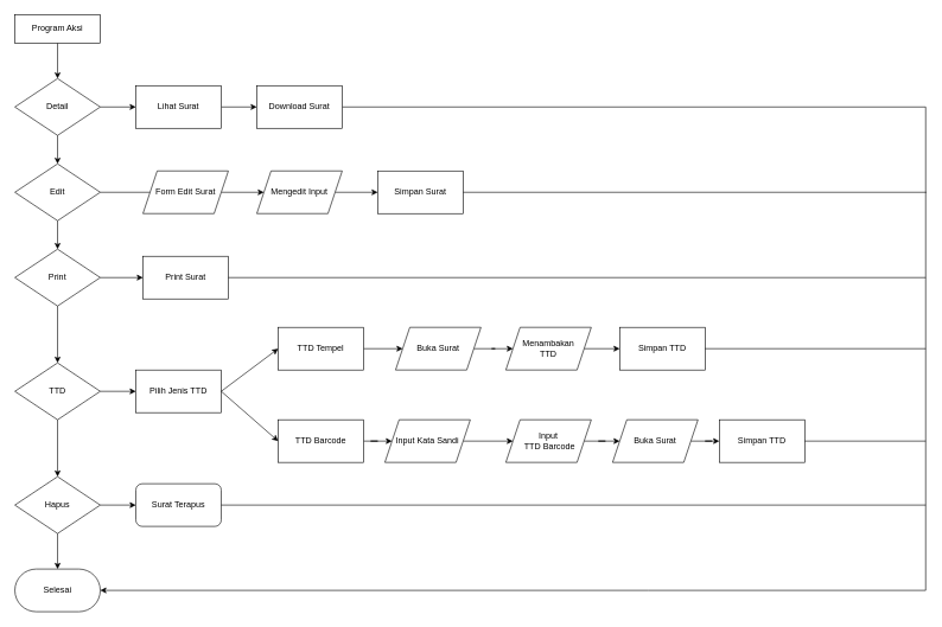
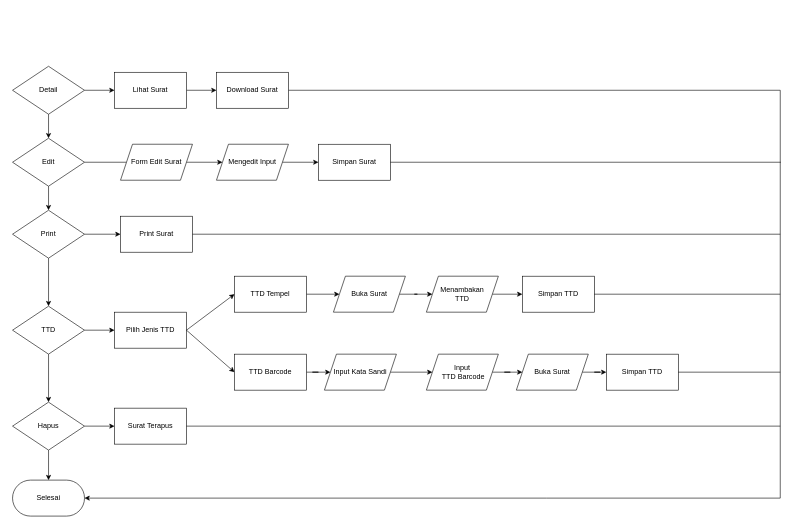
  <mxCell id="0" />
  <mxCell id="1" parent="0" />
- <mxCell id="2" style="edgeStyle=orthogonalEdgeStyle;rounded=0;orthogonalLoop=1;jettySize=auto;html=1;entryX=0.5;entryY=0;entryDx=0;entryDy=0;" edge="1" parent="1" source="3" target="6"><mxGeometry relative="1" as="geometry" /></mxCell>
- <mxCell id="3" value="Program Aksi" style="rounded=0;whiteSpace=wrap;html=1;" vertex="1" parent="1"><mxGeometry x="20" y="20" width="120" height="40" as="geometry" /></mxCell>
  <mxCell id="4" style="edgeStyle=orthogonalEdgeStyle;rounded=0;orthogonalLoop=1;jettySize=auto;html=1;entryX=0.5;entryY=0;entryDx=0;entryDy=0;" edge="1" parent="1" source="6" target="9"><mxGeometry relative="1" as="geometry" /></mxCell>
  <mxCell id="5" style="edgeStyle=orthogonalEdgeStyle;rounded=0;orthogonalLoop=1;jettySize=auto;html=1;entryX=0;entryY=0.5;entryDx=0;entryDy=0;" edge="1" parent="1" source="6" target="20"><mxGeometry relative="1" as="geometry" /></mxCell>
  <mxCell id="6" value="Detail" style="rhombus;whiteSpace=wrap;html=1;" vertex="1" parent="1"><mxGeometry x="20" y="110" width="120" height="80" as="geometry" /></mxCell>
  <mxCell id="7" style="edgeStyle=orthogonalEdgeStyle;rounded=0;orthogonalLoop=1;jettySize=auto;html=1;" edge="1" parent="1" source="9" target="12"><mxGeometry relative="1" as="geometry" /></mxCell>
  <mxCell id="8" style="edgeStyle=orthogonalEdgeStyle;rounded=0;orthogonalLoop=1;jettySize=auto;html=1;endArrow=none;" edge="1" parent="1" source="9" target="24"><mxGeometry relative="1" as="geometry" /></mxCell>
  <mxCell id="9" value="Edit" style="rhombus;whiteSpace=wrap;html=1;" vertex="1" parent="1"><mxGeometry x="20" y="230" width="120" height="80" as="geometry" /></mxCell>
  <mxCell id="10" style="edgeStyle=orthogonalEdgeStyle;rounded=0;orthogonalLoop=1;jettySize=auto;html=1;entryX=0.5;entryY=0;entryDx=0;entryDy=0;" edge="1" parent="1" source="12" target="15"><mxGeometry relative="1" as="geometry" /></mxCell>
  <mxCell id="11" style="edgeStyle=orthogonalEdgeStyle;rounded=0;orthogonalLoop=1;jettySize=auto;html=1;" edge="1" parent="1" source="12" target="28"><mxGeometry relative="1" as="geometry" /></mxCell>
  <mxCell id="12" value="Print" style="rhombus;whiteSpace=wrap;html=1;" vertex="1" parent="1"><mxGeometry x="20" y="350" width="120" height="80" as="geometry" /></mxCell>
  <mxCell id="13" style="edgeStyle=orthogonalEdgeStyle;rounded=0;orthogonalLoop=1;jettySize=auto;html=1;entryX=0.5;entryY=0;entryDx=0;entryDy=0;" edge="1" parent="1" source="15" target="18"><mxGeometry relative="1" as="geometry" /></mxCell>
  <mxCell id="14" style="edgeStyle=orthogonalEdgeStyle;rounded=0;orthogonalLoop=1;jettySize=auto;html=1;entryX=0;entryY=0.5;entryDx=0;entryDy=0;" edge="1" parent="1" source="15" target="29"><mxGeometry relative="1" as="geometry" /></mxCell>
  <mxCell id="15" value="TTD" style="rhombus;whiteSpace=wrap;html=1;" vertex="1" parent="1"><mxGeometry x="20" y="510" width="120" height="80" as="geometry" /></mxCell>
  <mxCell id="16" style="edgeStyle=orthogonalEdgeStyle;rounded=0;orthogonalLoop=1;jettySize=auto;html=1;" edge="1" parent="1" source="18" target="46"><mxGeometry relative="1" as="geometry" /></mxCell>
  <mxCell id="17" style="edgeStyle=orthogonalEdgeStyle;rounded=0;orthogonalLoop=1;jettySize=auto;html=1;" edge="1" parent="1" source="18" target="49"><mxGeometry relative="1" as="geometry" /></mxCell>
  <mxCell id="18" value="Hapus" style="rhombus;whiteSpace=wrap;html=1;" vertex="1" parent="1"><mxGeometry x="20" y="670" width="120" height="80" as="geometry" /></mxCell>
  <mxCell id="19" style="edgeStyle=orthogonalEdgeStyle;rounded=0;orthogonalLoop=1;jettySize=auto;html=1;" edge="1" parent="1" source="20" target="22"><mxGeometry relative="1" as="geometry" /></mxCell>
  <mxCell id="20" value="Lihat Surat" style="rounded=0;whiteSpace=wrap;html=1;" vertex="1" parent="1"><mxGeometry x="190" y="120" width="120" height="60" as="geometry" /></mxCell>
  <mxCell id="21" style="edgeStyle=orthogonalEdgeStyle;rounded=0;orthogonalLoop=1;jettySize=auto;html=1;" edge="1" parent="1" source="22"><mxGeometry relative="1" as="geometry"><mxPoint x="140" y="830" as="targetPoint" /><Array as="points"><mxPoint x="1300" y="150" /><mxPoint x="1300" y="830" /><mxPoint x="910" y="830" /></Array></mxGeometry></mxCell>
  <mxCell id="22" value="Download Surat" style="rounded=0;whiteSpace=wrap;html=1;" vertex="1" parent="1"><mxGeometry x="360" y="120" width="120" height="60" as="geometry" /></mxCell>
  <mxCell id="23" style="edgeStyle=orthogonalEdgeStyle;rounded=0;orthogonalLoop=1;jettySize=auto;html=1;" edge="1" parent="1" source="24" target="26"><mxGeometry relative="1" as="geometry" /></mxCell>
  <mxCell id="24" value="Form Edit Surat" style="shape=parallelogram;perimeter=parallelogramPerimeter;whiteSpace=wrap;html=1;fixedSize=1;" vertex="1" parent="1"><mxGeometry x="200" y="240" width="120" height="60" as="geometry" /></mxCell>
  <mxCell id="25" style="edgeStyle=orthogonalEdgeStyle;rounded=0;orthogonalLoop=1;jettySize=auto;html=1;" edge="1" parent="1" source="26" target="27"><mxGeometry relative="1" as="geometry" /></mxCell>
  <mxCell id="26" value="Mengedit Input" style="shape=parallelogram;perimeter=parallelogramPerimeter;whiteSpace=wrap;html=1;fixedSize=1;" vertex="1" parent="1"><mxGeometry x="360" y="240" width="120" height="60" as="geometry" /></mxCell>
  <mxCell id="27" value="Simpan Surat" style="rounded=0;whiteSpace=wrap;html=1;" vertex="1" parent="1"><mxGeometry x="530" y="240" width="120" height="60" as="geometry" /></mxCell>
  <mxCell id="28" value="Print Surat" style="rounded=0;whiteSpace=wrap;html=1;" vertex="1" parent="1"><mxGeometry x="200" y="360" width="120" height="60" as="geometry" /></mxCell>
  <mxCell id="29" value="Pilih Jenis TTD" style="rounded=0;whiteSpace=wrap;html=1;" vertex="1" parent="1"><mxGeometry x="190" y="520" width="120" height="60" as="geometry" /></mxCell>
  <mxCell id="30" style="edgeStyle=orthogonalEdgeStyle;rounded=0;orthogonalLoop=1;jettySize=auto;html=1;" edge="1" parent="1" source="31" target="35"><mxGeometry relative="1" as="geometry" /></mxCell>
  <mxCell id="31" value="Buka Surat" style="shape=parallelogram;perimeter=parallelogramPerimeter;whiteSpace=wrap;html=1;fixedSize=1;" vertex="1" parent="1"><mxGeometry x="555" y="460" width="120" height="60" as="geometry" /></mxCell>
  <mxCell id="32" style="edgeStyle=orthogonalEdgeStyle;rounded=0;orthogonalLoop=1;jettySize=auto;html=1;" edge="1" parent="1" source="33" target="31"><mxGeometry relative="1" as="geometry" /></mxCell>
  <mxCell id="33" value="TTD Tempel" style="rounded=0;whiteSpace=wrap;html=1;" vertex="1" parent="1"><mxGeometry x="390" y="460" width="120" height="60" as="geometry" /></mxCell>
  <mxCell id="34" style="edgeStyle=orthogonalEdgeStyle;rounded=0;orthogonalLoop=1;jettySize=auto;html=1;" edge="1" parent="1" source="35" target="36"><mxGeometry relative="1" as="geometry" /></mxCell>
  <mxCell id="35" value="Menambakan &lt;br&gt;TTD" style="shape=parallelogram;perimeter=parallelogramPerimeter;whiteSpace=wrap;html=1;fixedSize=1;" vertex="1" parent="1"><mxGeometry x="710" y="460" width="120" height="60" as="geometry" /></mxCell>
  <mxCell id="36" value="Simpan TTD" style="rounded=0;whiteSpace=wrap;html=1;" vertex="1" parent="1"><mxGeometry x="870" y="460" width="120" height="60" as="geometry" /></mxCell>
  <mxCell id="37" style="edgeStyle=orthogonalEdgeStyle;rounded=0;orthogonalLoop=1;jettySize=auto;html=1;" edge="1" parent="1" source="38" target="40"><mxGeometry relative="1" as="geometry" /></mxCell>
  <mxCell id="38" value="TTD Barcode" style="rounded=0;whiteSpace=wrap;html=1;" vertex="1" parent="1"><mxGeometry x="390" y="590" width="120" height="60" as="geometry" /></mxCell>
  <mxCell id="39" style="edgeStyle=orthogonalEdgeStyle;rounded=0;orthogonalLoop=1;jettySize=auto;html=1;" edge="1" parent="1" source="40" target="42"><mxGeometry relative="1" as="geometry" /></mxCell>
  <mxCell id="40" value="Input Kata Sandi" style="shape=parallelogram;perimeter=parallelogramPerimeter;whiteSpace=wrap;html=1;fixedSize=1;" vertex="1" parent="1"><mxGeometry x="540" y="590" width="120" height="60" as="geometry" /></mxCell>
  <mxCell id="41" style="edgeStyle=orthogonalEdgeStyle;rounded=0;orthogonalLoop=1;jettySize=auto;html=1;entryX=0;entryY=0.5;entryDx=0;entryDy=0;" edge="1" parent="1" source="42" target="45"><mxGeometry relative="1" as="geometry" /></mxCell>
  <mxCell id="42" value="Input&lt;br&gt;&amp;nbsp;TTD Barcode" style="shape=parallelogram;perimeter=parallelogramPerimeter;whiteSpace=wrap;html=1;fixedSize=1;" vertex="1" parent="1"><mxGeometry x="710" y="590" width="120" height="60" as="geometry" /></mxCell>
  <mxCell id="43" value="Simpan TTD" style="rounded=0;whiteSpace=wrap;html=1;" vertex="1" parent="1"><mxGeometry x="1010" y="590" width="120" height="60" as="geometry" /></mxCell>
  <mxCell id="44" style="edgeStyle=orthogonalEdgeStyle;rounded=0;orthogonalLoop=1;jettySize=auto;html=1;" edge="1" parent="1" source="45" target="43"><mxGeometry relative="1" as="geometry" /></mxCell>
  <mxCell id="45" value="Buka Surat" style="shape=parallelogram;perimeter=parallelogramPerimeter;whiteSpace=wrap;html=1;fixedSize=1;" vertex="1" parent="1"><mxGeometry x="860" y="590" width="120" height="60" as="geometry" /></mxCell>
- <mxCell id="46" value="Surat Terapus" style="whiteSpace=wrap;html=1;rounded=1;" vertex="1" parent="1"><mxGeometry x="190" y="680" width="120" height="60" as="geometry" /></mxCell>
+ <mxCell id="46" value="Surat Terapus" style="rounded=0;whiteSpace=wrap;html=1;" vertex="1" parent="1"><mxGeometry x="190" y="680" width="120" height="60" as="geometry" /></mxCell>
  <mxCell id="47" value="" style="endArrow=classic;html=1;rounded=0;exitX=1;exitY=0.5;exitDx=0;exitDy=0;entryX=0;entryY=0.5;entryDx=0;entryDy=0;" edge="1" parent="1" source="29" target="33"><mxGeometry width="50" height="50" relative="1" as="geometry"><mxPoint x="200" y="560" as="sourcePoint" /><mxPoint x="250" y="510" as="targetPoint" /></mxGeometry></mxCell>
  <mxCell id="48" value="" style="endArrow=classic;html=1;rounded=0;exitX=1;exitY=0.5;exitDx=0;exitDy=0;entryX=0;entryY=0.5;entryDx=0;entryDy=0;" edge="1" parent="1" source="29" target="38"><mxGeometry width="50" height="50" relative="1" as="geometry"><mxPoint x="320" y="560" as="sourcePoint" /><mxPoint x="400" y="500" as="targetPoint" /></mxGeometry></mxCell>
  <mxCell id="49" value="Selesai" style="rounded=1;whiteSpace=wrap;html=1;arcSize=50;" vertex="1" parent="1"><mxGeometry x="20" y="800" width="120" height="60" as="geometry" /></mxCell>
  <mxCell id="50" value="" style="endArrow=none;html=1;rounded=0;exitX=1;exitY=0.5;exitDx=0;exitDy=0;" edge="1" parent="1" source="27"><mxGeometry width="50" height="50" relative="1" as="geometry"><mxPoint x="280" y="420" as="sourcePoint" /><mxPoint x="1301" y="270" as="targetPoint" /></mxGeometry></mxCell>
  <mxCell id="51" value="" style="endArrow=none;html=1;rounded=0;exitX=1;exitY=0.5;exitDx=0;exitDy=0;" edge="1" parent="1" source="28"><mxGeometry width="50" height="50" relative="1" as="geometry"><mxPoint x="660" y="280" as="sourcePoint" /><mxPoint x="1300" y="390" as="targetPoint" /></mxGeometry></mxCell>
  <mxCell id="52" value="" style="endArrow=none;html=1;rounded=0;exitX=1;exitY=0.5;exitDx=0;exitDy=0;" edge="1" parent="1" source="46"><mxGeometry width="50" height="50" relative="1" as="geometry"><mxPoint x="330" y="400" as="sourcePoint" /><mxPoint x="1300" y="710" as="targetPoint" /></mxGeometry></mxCell>
  <mxCell id="53" value="" style="endArrow=none;html=1;rounded=0;exitX=1;exitY=0.5;exitDx=0;exitDy=0;" edge="1" parent="1" source="36"><mxGeometry width="50" height="50" relative="1" as="geometry"><mxPoint x="730" y="590" as="sourcePoint" /><mxPoint x="1300" y="490" as="targetPoint" /></mxGeometry></mxCell>
  <mxCell id="54" value="" style="endArrow=none;html=1;rounded=0;exitX=1;exitY=0.5;exitDx=0;exitDy=0;" edge="1" parent="1" source="43"><mxGeometry width="50" height="50" relative="1" as="geometry"><mxPoint x="1000" y="500" as="sourcePoint" /><mxPoint x="1300" y="620" as="targetPoint" /></mxGeometry></mxCell>
